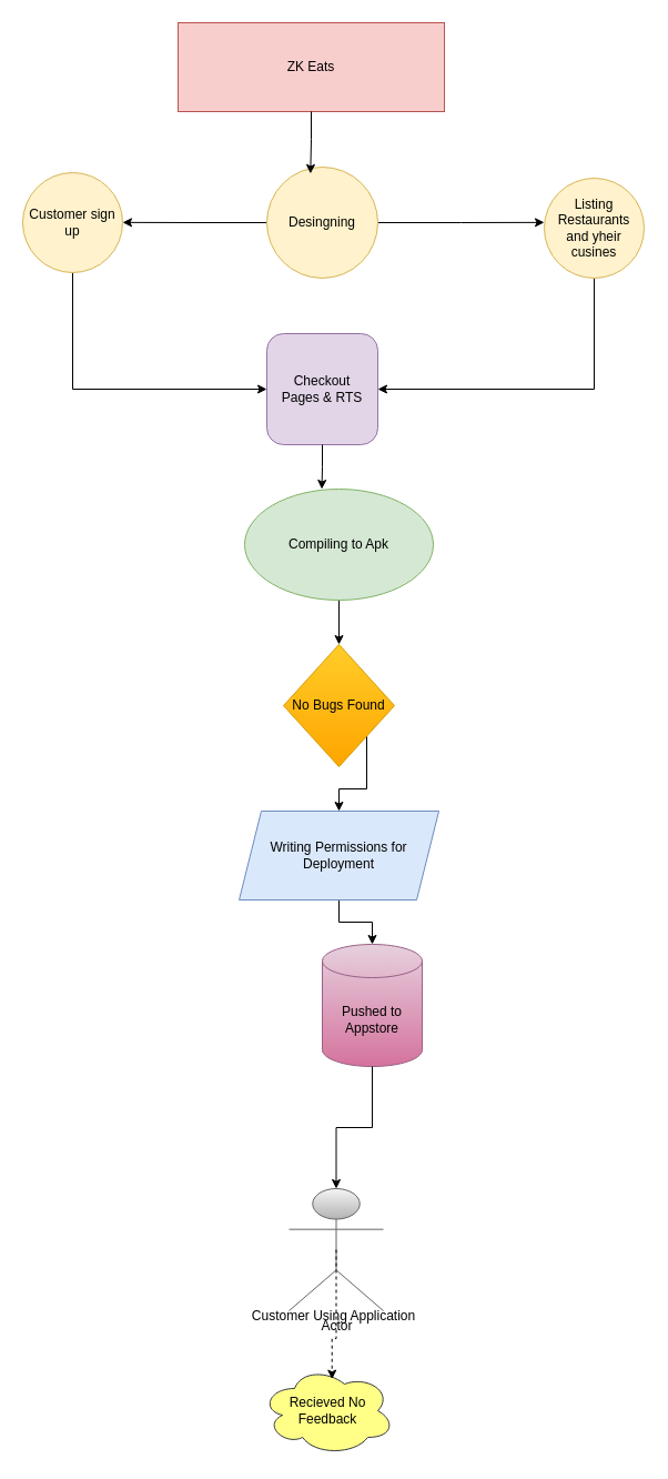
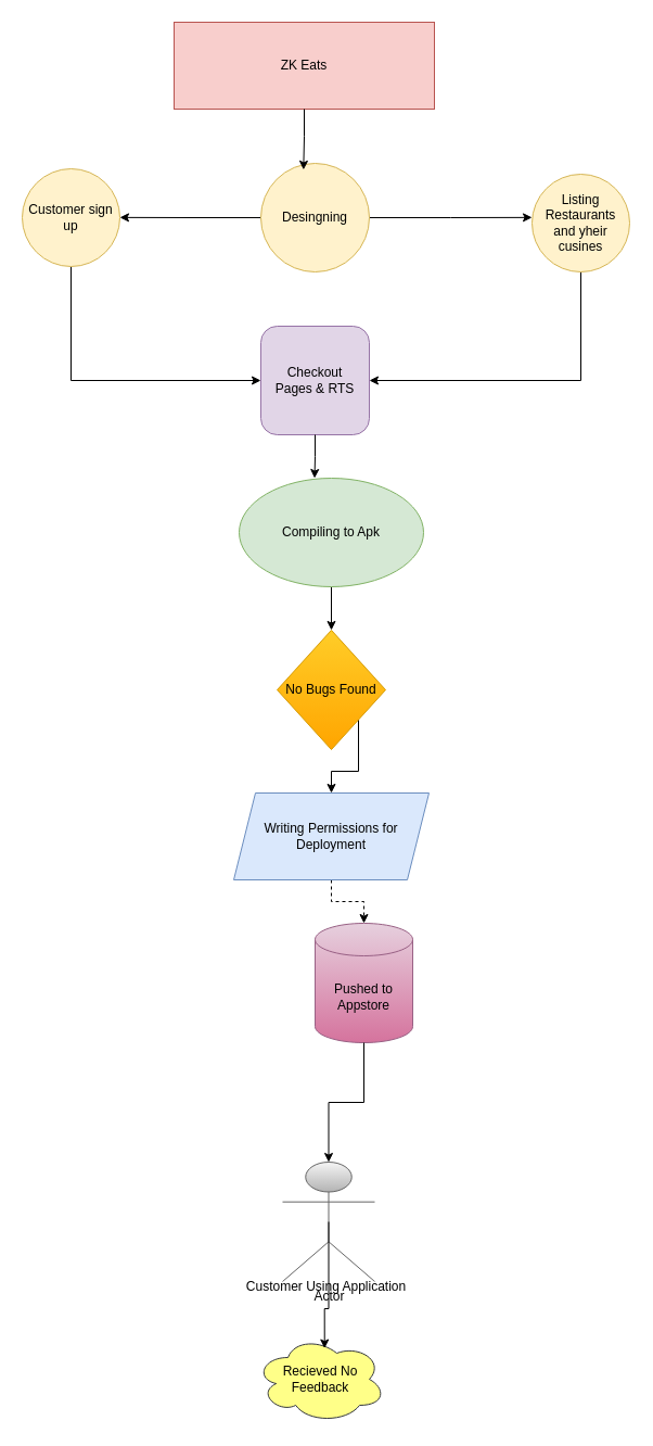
  <mxCell id="0" />
  <mxCell id="1" parent="0" />
  <mxCell id="2" value="ZK Eats" style="rounded=0;whiteSpace=wrap;html=1;fillColor=#f8cecc;strokeColor=#b85450;" vertex="1" parent="1"><mxGeometry x="160" y="20" width="240" height="80" as="geometry" /></mxCell>
  <mxCell id="3" value="Checkout&lt;div&gt;Pages &amp;amp; RTS&lt;/div&gt;" style="whiteSpace=wrap;html=1;aspect=fixed;fillColor=#e1d5e7;strokeColor=#9673a6;rounded=1;" vertex="1" parent="1"><mxGeometry x="240" y="300" width="100" height="100" as="geometry" /></mxCell>
  <mxCell id="4" style="edgeStyle=orthogonalEdgeStyle;rounded=0;orthogonalLoop=1;jettySize=auto;html=1;exitX=1;exitY=0.5;exitDx=0;exitDy=0;" edge="1" parent="1" source="6"><mxGeometry relative="1" as="geometry"><mxPoint x="490" y="199.857" as="targetPoint" /></mxGeometry></mxCell>
  <mxCell id="5" style="edgeStyle=orthogonalEdgeStyle;rounded=0;orthogonalLoop=1;jettySize=auto;html=1;exitX=0;exitY=0.5;exitDx=0;exitDy=0;" edge="1" parent="1" source="6"><mxGeometry relative="1" as="geometry"><mxPoint x="110" y="199.857" as="targetPoint" /></mxGeometry></mxCell>
  <mxCell id="6" value="Desingning" style="ellipse;whiteSpace=wrap;html=1;aspect=fixed;fillColor=#fff2cc;strokeColor=#d6b656;" vertex="1" parent="1"><mxGeometry x="240" y="150" width="100" height="100" as="geometry" /></mxCell>
  <mxCell id="7" style="edgeStyle=orthogonalEdgeStyle;rounded=0;orthogonalLoop=1;jettySize=auto;html=1;exitX=0.5;exitY=1;exitDx=0;exitDy=0;entryX=0.5;entryY=0;entryDx=0;entryDy=0;" edge="1" parent="1" source="8" target="14"><mxGeometry relative="1" as="geometry" /></mxCell>
  <mxCell id="8" value="Compiling to Apk" style="ellipse;whiteSpace=wrap;html=1;fillColor=#d5e8d4;strokeColor=#82b366;" vertex="1" parent="1"><mxGeometry x="220" y="440" width="170" height="100" as="geometry" /></mxCell>
  <mxCell id="9" style="edgeStyle=orthogonalEdgeStyle;rounded=0;orthogonalLoop=1;jettySize=auto;html=1;exitX=0.5;exitY=1;exitDx=0;exitDy=0;entryX=1;entryY=0.5;entryDx=0;entryDy=0;" edge="1" parent="1" source="10" target="3"><mxGeometry relative="1" as="geometry"><mxPoint x="535.286" y="370" as="targetPoint" /></mxGeometry></mxCell>
  <mxCell id="10" value="Listing Restaurants and yheir cusines" style="ellipse;whiteSpace=wrap;html=1;aspect=fixed;fillColor=#fff2cc;strokeColor=#d6b656;" vertex="1" parent="1"><mxGeometry x="490" y="160" width="90" height="90" as="geometry" /></mxCell>
  <mxCell id="11" style="edgeStyle=orthogonalEdgeStyle;rounded=0;orthogonalLoop=1;jettySize=auto;html=1;exitX=0.5;exitY=1;exitDx=0;exitDy=0;entryX=0;entryY=0.5;entryDx=0;entryDy=0;" edge="1" parent="1" source="12" target="3"><mxGeometry relative="1" as="geometry"><mxPoint x="65.286" y="400" as="targetPoint" /></mxGeometry></mxCell>
  <mxCell id="12" value="Customer sign&lt;div&gt;up&lt;/div&gt;" style="ellipse;whiteSpace=wrap;html=1;aspect=fixed;fillColor=#fff2cc;strokeColor=#d6b656;" vertex="1" parent="1"><mxGeometry x="20" y="155" width="90" height="90" as="geometry" /></mxCell>
  <mxCell id="13" style="edgeStyle=orthogonalEdgeStyle;rounded=0;orthogonalLoop=1;jettySize=auto;html=1;exitX=1;exitY=1;exitDx=0;exitDy=0;" edge="1" parent="1" source="14" target="16"><mxGeometry relative="1" as="geometry" /></mxCell>
  <mxCell id="14" value="No Bugs Found" style="rhombus;whiteSpace=wrap;html=1;fillColor=#ffcd28;strokeColor=#d79b00;gradientColor=#ffa500;" vertex="1" parent="1"><mxGeometry x="255" y="580" width="100" height="110" as="geometry" /></mxCell>
- <mxCell id="15" style="edgeStyle=orthogonalEdgeStyle;rounded=0;orthogonalLoop=1;jettySize=auto;html=1;exitX=0.5;exitY=1;exitDx=0;exitDy=0;" edge="1" parent="1" source="16" target="17"><mxGeometry relative="1" as="geometry" /></mxCell>
+ <mxCell id="15" style="edgeStyle=orthogonalEdgeStyle;rounded=0;orthogonalLoop=1;jettySize=auto;html=1;exitX=0.5;exitY=1;exitDx=0;exitDy=0;dashed=1;" edge="1" parent="1" source="16" target="17"><mxGeometry relative="1" as="geometry" /></mxCell>
  <mxCell id="16" value="Writing Permissions for Deployment" style="shape=parallelogram;perimeter=parallelogramPerimeter;whiteSpace=wrap;html=1;fixedSize=1;fillColor=#dae8fc;strokeColor=#6c8ebf;" vertex="1" parent="1"><mxGeometry x="215" y="730" width="180" height="80" as="geometry" /></mxCell>
  <mxCell id="17" value="Pushed to Appstore" style="shape=cylinder3;whiteSpace=wrap;html=1;boundedLbl=1;backgroundOutline=1;size=15;fillColor=#e6d0de;gradientColor=#d5739d;strokeColor=#996185;" vertex="1" parent="1"><mxGeometry x="290" y="850" width="90" height="110" as="geometry" /></mxCell>
  <mxCell id="18" value="Actor" style="shape=umlActor;verticalLabelPosition=bottom;verticalAlign=top;html=1;outlineConnect=0;fillColor=#f5f5f5;gradientColor=#b3b3b3;strokeColor=#666666;" vertex="1" parent="1"><mxGeometry x="260" y="1070" width="85" height="110" as="geometry" /></mxCell>
  <mxCell id="19" value="Customer Using Application" style="text;html=1;align=center;verticalAlign=middle;resizable=0;points=[];autosize=1;strokeColor=none;fillColor=none;" vertex="1" parent="1"><mxGeometry x="215" y="1170" width="170" height="30" as="geometry" /></mxCell>
  <mxCell id="20" value="Recieved No Feedback" style="ellipse;shape=cloud;whiteSpace=wrap;html=1;fillColor=#ffff88;strokeColor=#36393d;" vertex="1" parent="1"><mxGeometry x="235" y="1230" width="120" height="80" as="geometry" /></mxCell>
  <mxCell id="21" style="edgeStyle=orthogonalEdgeStyle;rounded=0;orthogonalLoop=1;jettySize=auto;html=1;exitX=0.5;exitY=1;exitDx=0;exitDy=0;entryX=0.393;entryY=0.059;entryDx=0;entryDy=0;entryPerimeter=0;" edge="1" parent="1" source="2" target="6"><mxGeometry relative="1" as="geometry" /></mxCell>
  <mxCell id="22" style="edgeStyle=orthogonalEdgeStyle;rounded=0;orthogonalLoop=1;jettySize=auto;html=1;exitX=0.5;exitY=1;exitDx=0;exitDy=0;entryX=0.409;entryY=0;entryDx=0;entryDy=0;entryPerimeter=0;" edge="1" parent="1" source="3" target="8"><mxGeometry relative="1" as="geometry" /></mxCell>
  <mxCell id="23" style="edgeStyle=orthogonalEdgeStyle;rounded=0;orthogonalLoop=1;jettySize=auto;html=1;exitX=0.5;exitY=1;exitDx=0;exitDy=0;exitPerimeter=0;entryX=0.5;entryY=0;entryDx=0;entryDy=0;entryPerimeter=0;" edge="1" parent="1" source="17" target="18"><mxGeometry relative="1" as="geometry" /></mxCell>
- <mxCell id="24" style="edgeStyle=orthogonalEdgeStyle;rounded=0;orthogonalLoop=1;jettySize=auto;html=1;exitX=0.5;exitY=0.5;exitDx=0;exitDy=0;exitPerimeter=0;entryX=0.531;entryY=0.145;entryDx=0;entryDy=0;entryPerimeter=0;dashed=1;" edge="1" parent="1" source="18" target="20"><mxGeometry relative="1" as="geometry" /></mxCell>
+ <mxCell id="24" style="edgeStyle=orthogonalEdgeStyle;rounded=0;orthogonalLoop=1;jettySize=auto;html=1;exitX=0.5;exitY=0.5;exitDx=0;exitDy=0;exitPerimeter=0;entryX=0.531;entryY=0.145;entryDx=0;entryDy=0;entryPerimeter=0;" edge="1" parent="1" source="18" target="20"><mxGeometry relative="1" as="geometry" /></mxCell>
